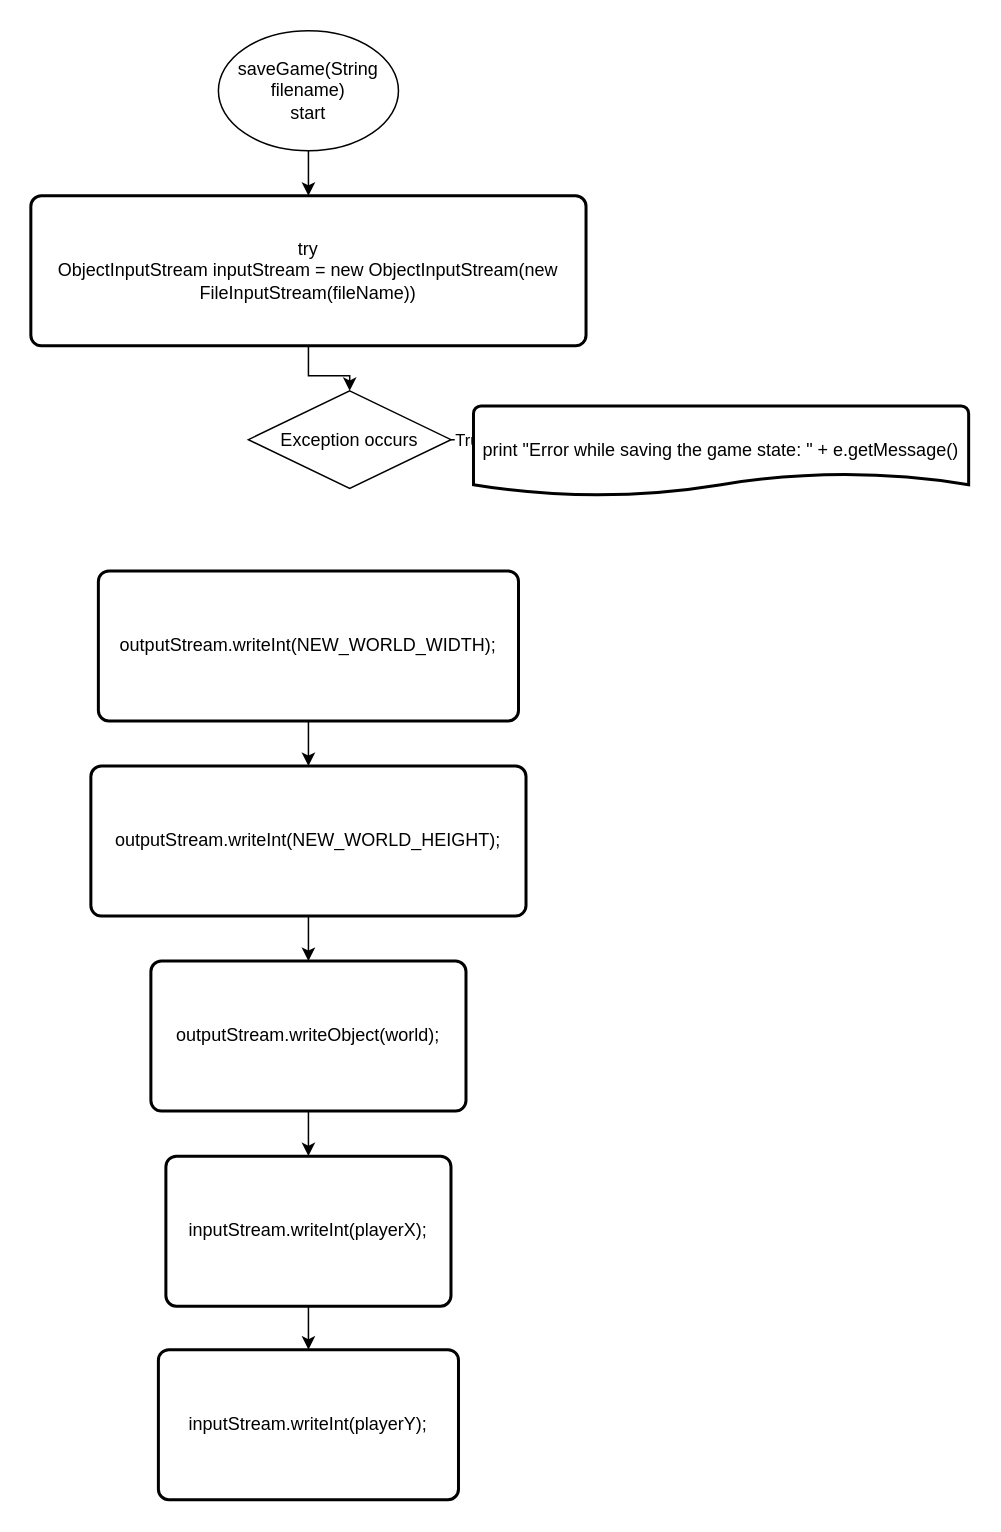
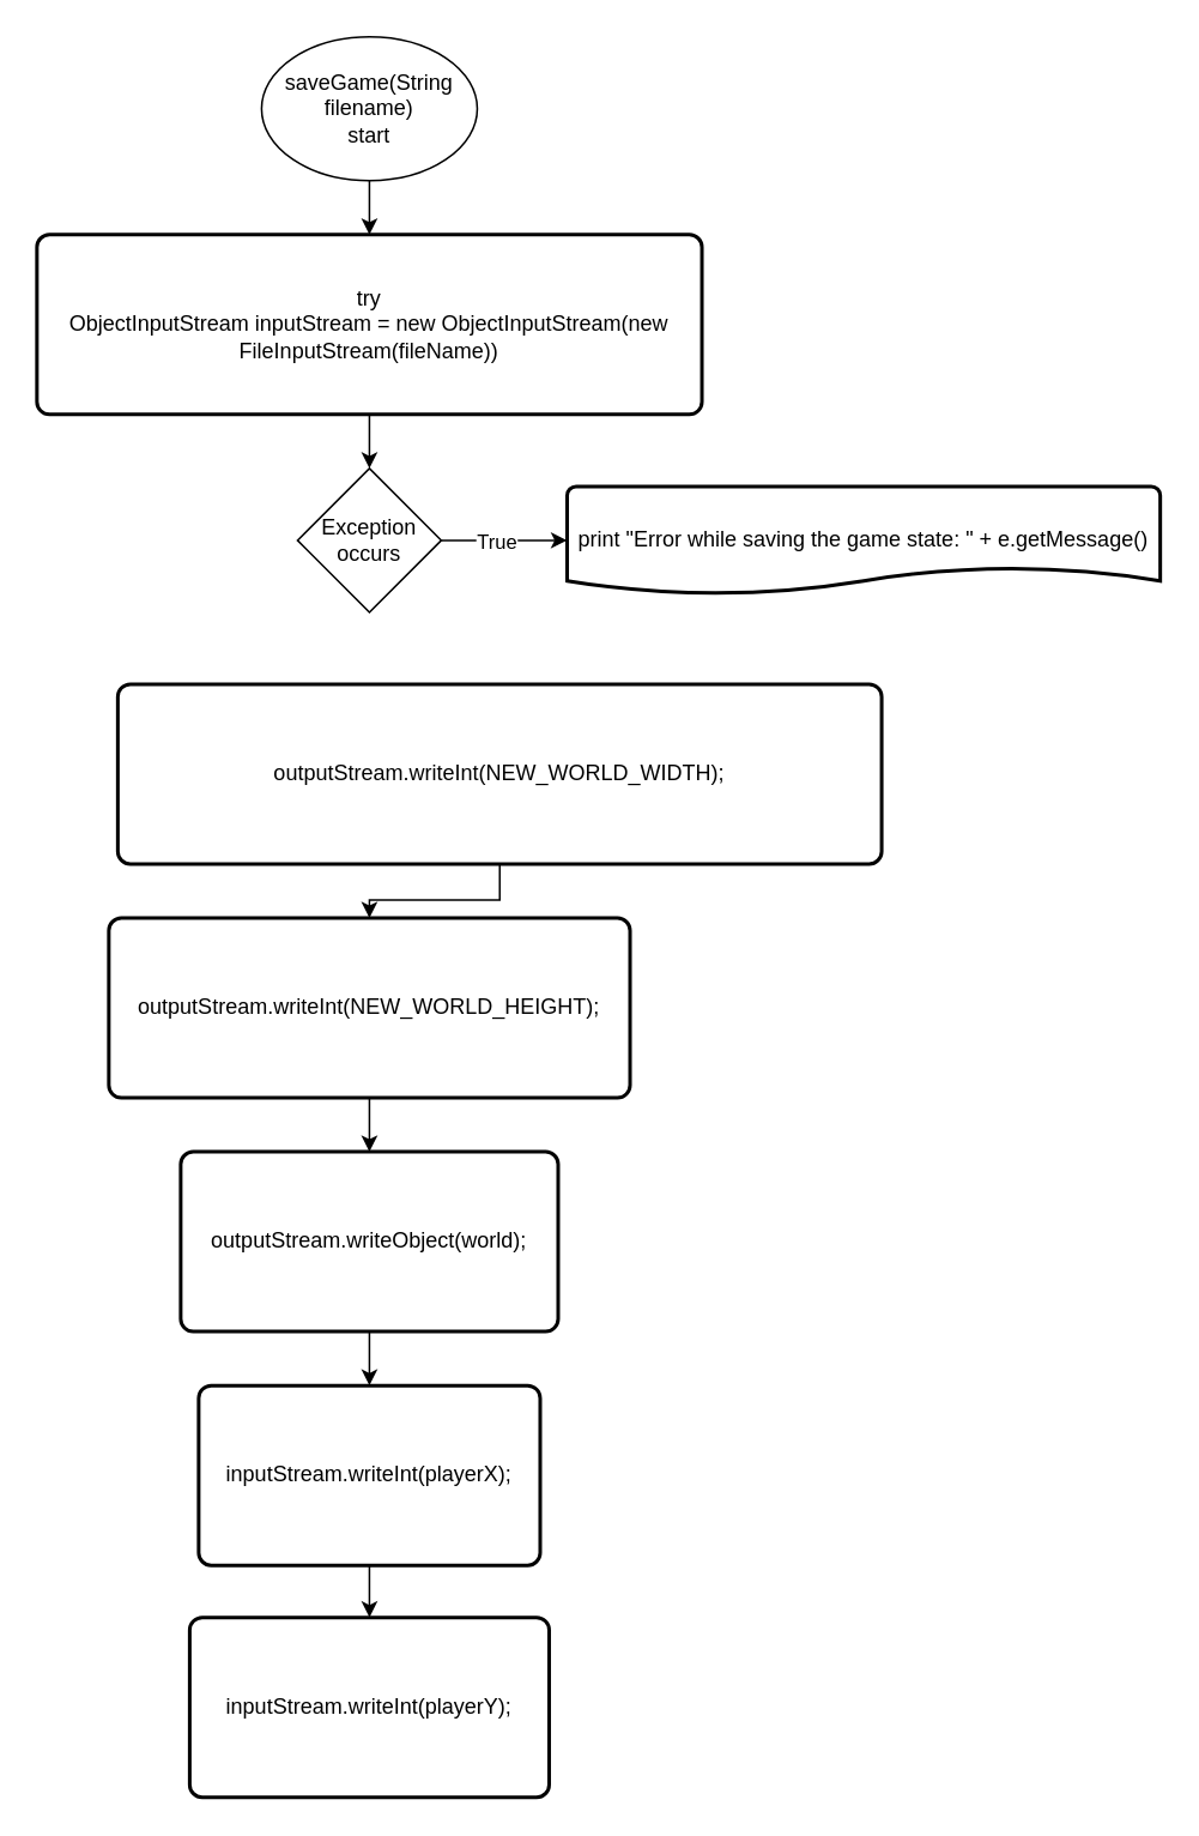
  <mxCell id="0" />
  <mxCell id="1" parent="0" />
  <mxCell id="2" value="" style="edgeStyle=orthogonalEdgeStyle;rounded=0;orthogonalLoop=1;jettySize=auto;html=1;" edge="1" parent="1" source="3" target="18"><mxGeometry relative="1" as="geometry" /></mxCell>
  <mxCell id="3" value="saveGame(String filename) &lt;br&gt;start" style="ellipse;whiteSpace=wrap;html=1;" vertex="1" parent="1"><mxGeometry x="145" y="20" width="120" height="80" as="geometry" /></mxCell>
  <mxCell id="4" value="" style="edgeStyle=orthogonalEdgeStyle;rounded=0;orthogonalLoop=1;jettySize=auto;html=1;" edge="1" parent="1" source="6" target="7"><mxGeometry relative="1" as="geometry" /></mxCell>
  <mxCell id="5" value="True" style="edgeLabel;html=1;align=center;verticalAlign=middle;resizable=0;points=[];" connectable="0" vertex="1" parent="4"><mxGeometry x="-0.24" y="-3" relative="1" as="geometry"><mxPoint x="3" y="-3" as="offset" /></mxGeometry></mxCell>
- <mxCell id="6" value="Exception occurs" style="rhombus;whiteSpace=wrap;html=1;" vertex="1" parent="1"><mxGeometry x="165" y="260" width="135" height="65" as="geometry" /></mxCell>
+ <mxCell id="6" value="Exception occurs" style="rhombus;whiteSpace=wrap;html=1;" vertex="1" parent="1"><mxGeometry x="165" y="260" width="80" height="80" as="geometry" /></mxCell>
  <mxCell id="7" value="print &quot;Error while saving the game state: &quot; + e.getMessage()" style="strokeWidth=2;html=1;shape=mxgraph.flowchart.document2;whiteSpace=wrap;size=0.25;" vertex="1" parent="1"><mxGeometry x="315" y="270" width="330" height="60" as="geometry" /></mxCell>
  <mxCell id="8" value="" style="edgeStyle=orthogonalEdgeStyle;rounded=0;orthogonalLoop=1;jettySize=auto;html=1;" edge="1" parent="1" source="9" target="11"><mxGeometry relative="1" as="geometry" /></mxCell>
- <mxCell id="9" value="outputStream.writeInt(NEW_WORLD_WIDTH);" style="rounded=1;whiteSpace=wrap;html=1;absoluteArcSize=1;arcSize=14;strokeWidth=2;" vertex="1" parent="1"><mxGeometry x="65" y="380" width="280" height="100" as="geometry" /></mxCell>
+ <mxCell id="9" value="outputStream.writeInt(NEW_WORLD_WIDTH);" style="rounded=1;whiteSpace=wrap;html=1;absoluteArcSize=1;arcSize=14;strokeWidth=2;" vertex="1" parent="1"><mxGeometry x="65" y="380" width="425" height="100" as="geometry" /></mxCell>
  <mxCell id="10" value="" style="edgeStyle=orthogonalEdgeStyle;rounded=0;orthogonalLoop=1;jettySize=auto;html=1;" edge="1" parent="1" source="11" target="13"><mxGeometry relative="1" as="geometry" /></mxCell>
  <mxCell id="11" value="outputStream.writeInt(NEW_WORLD_HEIGHT);" style="rounded=1;whiteSpace=wrap;html=1;absoluteArcSize=1;arcSize=14;strokeWidth=2;" vertex="1" parent="1"><mxGeometry x="60" y="510" width="290" height="100" as="geometry" /></mxCell>
  <mxCell id="12" value="" style="edgeStyle=orthogonalEdgeStyle;rounded=0;orthogonalLoop=1;jettySize=auto;html=1;" edge="1" parent="1" source="13" target="15"><mxGeometry relative="1" as="geometry" /></mxCell>
  <mxCell id="13" value="outputStream.writeObject(world);" style="rounded=1;whiteSpace=wrap;html=1;absoluteArcSize=1;arcSize=14;strokeWidth=2;" vertex="1" parent="1"><mxGeometry x="100" y="640" width="210" height="100" as="geometry" /></mxCell>
  <mxCell id="14" value="" style="edgeStyle=orthogonalEdgeStyle;rounded=0;orthogonalLoop=1;jettySize=auto;html=1;" edge="1" parent="1" source="15" target="16"><mxGeometry relative="1" as="geometry" /></mxCell>
  <mxCell id="15" value="inputStream.writeInt(playerX);" style="rounded=1;whiteSpace=wrap;html=1;absoluteArcSize=1;arcSize=14;strokeWidth=2;" vertex="1" parent="1"><mxGeometry x="110" y="770" width="190" height="100" as="geometry" /></mxCell>
  <mxCell id="16" value="inputStream.writeInt(playerY);" style="rounded=1;whiteSpace=wrap;html=1;absoluteArcSize=1;arcSize=14;strokeWidth=2;" vertex="1" parent="1"><mxGeometry x="105" y="899" width="200" height="100" as="geometry" /></mxCell>
  <mxCell id="17" value="" style="edgeStyle=orthogonalEdgeStyle;rounded=0;orthogonalLoop=1;jettySize=auto;html=1;" edge="1" parent="1" source="18" target="6"><mxGeometry relative="1" as="geometry" /></mxCell>
  <mxCell id="18" value="try&lt;br&gt;ObjectInputStream inputStream = new ObjectInputStream(new FileInputStream(fileName))" style="rounded=1;whiteSpace=wrap;html=1;absoluteArcSize=1;arcSize=14;strokeWidth=2;" vertex="1" parent="1"><mxGeometry x="20" y="130" width="370" height="100" as="geometry" /></mxCell>
